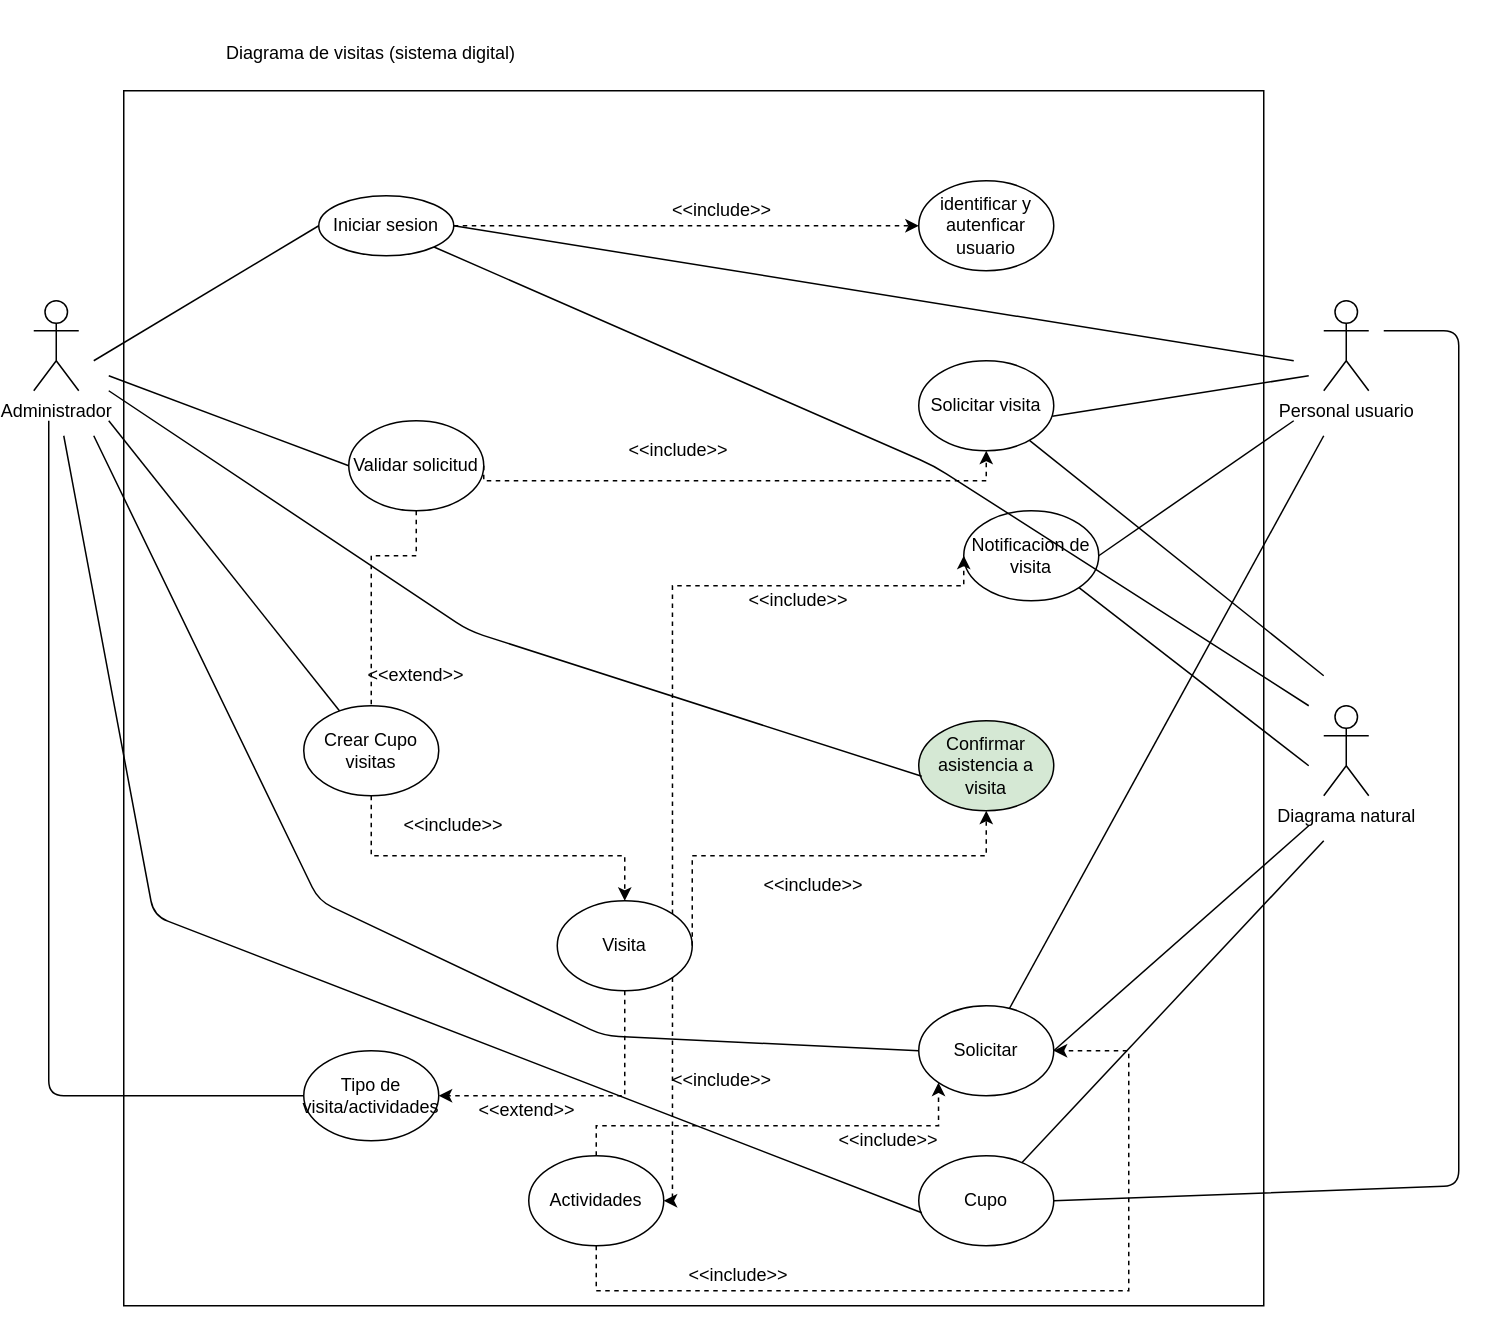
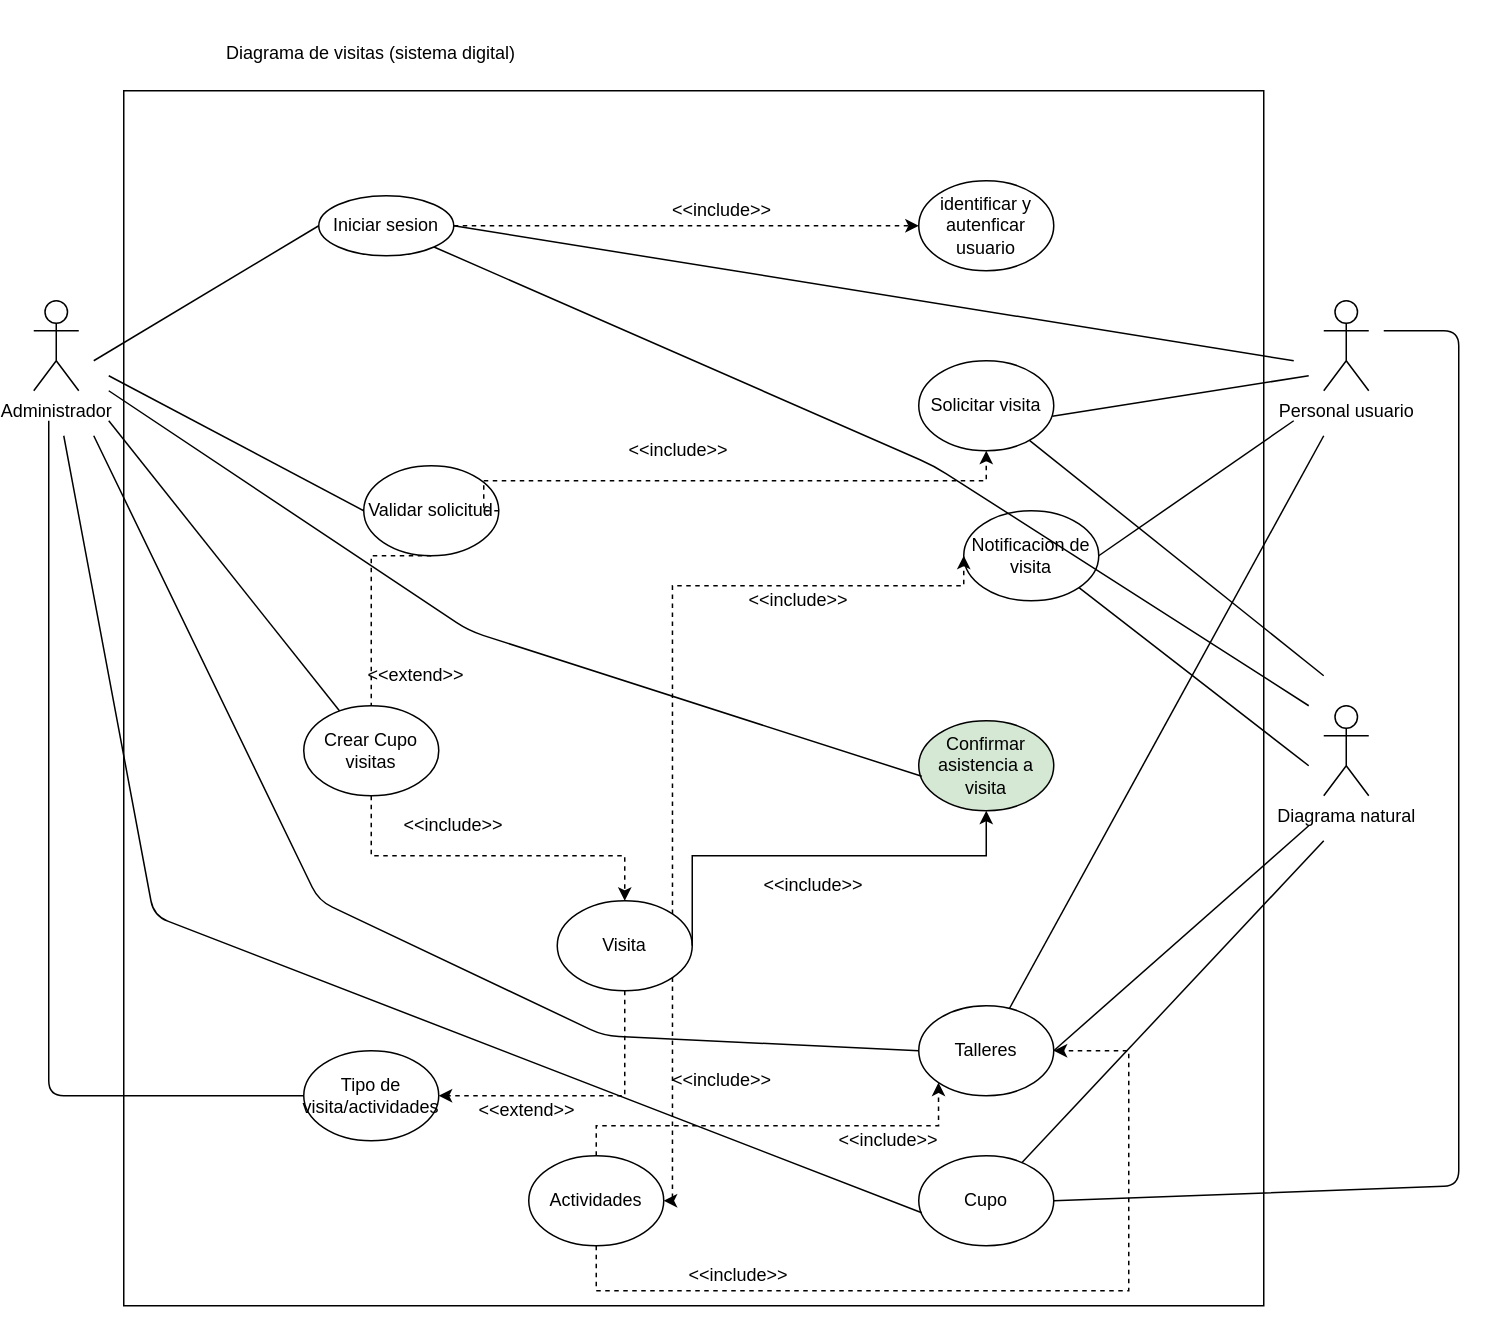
  <mxCell id="0" />
  <mxCell id="1" parent="0" />
  <mxCell id="2" value="" style="rounded=0;whiteSpace=wrap;html=1;" vertex="1" parent="1"><mxGeometry x="80" y="60" width="760" height="810" as="geometry" /></mxCell>
  <mxCell id="3" value="Administrador" style="shape=umlActor;verticalLabelPosition=bottom;verticalAlign=top;html=1;outlineConnect=0;" vertex="1" parent="1"><mxGeometry x="20" y="200" width="30" height="60" as="geometry" /></mxCell>
  <mxCell id="4" value="Personal usuario" style="shape=umlActor;verticalLabelPosition=bottom;verticalAlign=top;html=1;outlineConnect=0;" vertex="1" parent="1"><mxGeometry x="880" y="200" width="30" height="60" as="geometry" /></mxCell>
  <mxCell id="5" value="Diagrama natural" style="shape=umlActor;verticalLabelPosition=bottom;verticalAlign=top;html=1;outlineConnect=0;" vertex="1" parent="1"><mxGeometry x="880" y="470" width="30" height="60" as="geometry" /></mxCell>
  <mxCell id="6" value="Iniciar sesion" style="ellipse;whiteSpace=wrap;html=1;" vertex="1" parent="1"><mxGeometry x="210" y="130" width="90" height="40" as="geometry" /></mxCell>
  <mxCell id="7" value="identificar y autenficar usuario" style="ellipse;whiteSpace=wrap;html=1;" vertex="1" parent="1"><mxGeometry x="610" y="120" width="90" height="60" as="geometry" /></mxCell>
- <mxCell id="8" value="Validar solicitud" style="ellipse;whiteSpace=wrap;html=1;" vertex="1" parent="1"><mxGeometry x="230" y="280" width="90" height="60" as="geometry" /></mxCell>
+ <mxCell id="8" value="Validar solicitud" style="ellipse;whiteSpace=wrap;html=1;" vertex="1" parent="1"><mxGeometry x="240" y="310" width="90" height="60" as="geometry" /></mxCell>
  <mxCell id="9" value="Crear Cupo visitas" style="ellipse;whiteSpace=wrap;html=1;" vertex="1" parent="1"><mxGeometry x="200" y="470" width="90" height="60" as="geometry" /></mxCell>
  <mxCell id="10" value="Visita" style="ellipse;whiteSpace=wrap;html=1;" vertex="1" parent="1"><mxGeometry x="369" y="600" width="90" height="60" as="geometry" /></mxCell>
  <mxCell id="11" value="Solicitar visita" style="ellipse;whiteSpace=wrap;html=1;" vertex="1" parent="1"><mxGeometry x="610" y="240" width="90" height="60" as="geometry" /></mxCell>
  <mxCell id="12" value="Notificacion de visita" style="ellipse;whiteSpace=wrap;html=1;" vertex="1" parent="1"><mxGeometry x="640" y="340" width="90" height="60" as="geometry" /></mxCell>
  <mxCell id="13" value="Confirmar asistencia a visita" style="ellipse;whiteSpace=wrap;html=1;fillColor=#d5e8d4;" vertex="1" parent="1"><mxGeometry x="610" y="480" width="90" height="60" as="geometry" /></mxCell>
  <mxCell id="14" value="Tipo de visita/actividades" style="ellipse;whiteSpace=wrap;html=1;" vertex="1" parent="1"><mxGeometry x="200" y="700" width="90" height="60" as="geometry" /></mxCell>
  <mxCell id="15" value="Actividades" style="ellipse;whiteSpace=wrap;html=1;" vertex="1" parent="1"><mxGeometry x="350" y="770" width="90" height="60" as="geometry" /></mxCell>
- <mxCell id="16" value="Solicitar" style="ellipse;whiteSpace=wrap;html=1;" vertex="1" parent="1"><mxGeometry x="610" y="670" width="90" height="60" as="geometry" /></mxCell>
+ <mxCell id="16" value="Talleres" style="ellipse;whiteSpace=wrap;html=1;" vertex="1" parent="1"><mxGeometry x="610" y="670" width="90" height="60" as="geometry" /></mxCell>
  <mxCell id="17" value="Cupo" style="ellipse;whiteSpace=wrap;html=1;" vertex="1" parent="1"><mxGeometry x="610" y="770" width="90" height="60" as="geometry" /></mxCell>
  <mxCell id="18" value="" style="endArrow=none;html=1;exitX=0;exitY=0.5;exitDx=0;exitDy=0;" edge="1" parent="1" source="6"><mxGeometry width="50" height="50" relative="1" as="geometry"><mxPoint x="468.332" y="270.873" as="sourcePoint" /><mxPoint x="60" y="240" as="targetPoint" /></mxGeometry></mxCell>
  <mxCell id="19" value="" style="endArrow=none;html=1;exitX=0;exitY=0.5;exitDx=0;exitDy=0;" edge="1" parent="1" source="8"><mxGeometry width="50" height="50" relative="1" as="geometry"><mxPoint x="220" y="170" as="sourcePoint" /><mxPoint x="70" y="250" as="targetPoint" /></mxGeometry></mxCell>
  <mxCell id="20" value="Diagrama de visitas (sistema digital)" style="text;html=1;strokeColor=none;fillColor=none;align=center;verticalAlign=middle;whiteSpace=wrap;rounded=0;" vertex="1" parent="1"><mxGeometry x="140" width="210" height="30" as="geometry" y="20" /></mxCell>
  <mxCell id="21" value="" style="endArrow=none;html=1;" edge="1" parent="1" source="9"><mxGeometry width="50" height="50" relative="1" as="geometry"><mxPoint x="220" y="340" as="sourcePoint" /><mxPoint x="70" y="280" as="targetPoint" /></mxGeometry></mxCell>
  <mxCell id="22" value="" style="endArrow=none;html=1;" edge="1" parent="1" source="14"><mxGeometry width="50" height="50" relative="1" as="geometry"><mxPoint x="230" y="350" as="sourcePoint" /><mxPoint x="30" y="280" as="targetPoint" /><Array as="points"><mxPoint x="30" y="730" /></Array></mxGeometry></mxCell>
  <mxCell id="23" value="" style="endArrow=none;html=1;exitX=0.022;exitY=0.617;exitDx=0;exitDy=0;exitPerimeter=0;" edge="1" parent="1" source="13"><mxGeometry width="50" height="50" relative="1" as="geometry"><mxPoint x="240" y="360" as="sourcePoint" /><mxPoint x="70" y="260" as="targetPoint" /><Array as="points"><mxPoint x="310" y="420" /></Array></mxGeometry></mxCell>
  <mxCell id="24" value="" style="endArrow=none;html=1;exitX=0.022;exitY=0.633;exitDx=0;exitDy=0;exitPerimeter=0;" edge="1" parent="1" source="17"><mxGeometry width="50" height="50" relative="1" as="geometry"><mxPoint x="250" y="370" as="sourcePoint" /><mxPoint x="40" y="290" as="targetPoint" /><Array as="points"><mxPoint x="100" y="610" /></Array></mxGeometry></mxCell>
  <mxCell id="25" value="" style="endArrow=none;html=1;exitX=0;exitY=0.5;exitDx=0;exitDy=0;" edge="1" parent="1" source="16"><mxGeometry width="50" height="50" relative="1" as="geometry"><mxPoint x="260" y="380" as="sourcePoint" /><mxPoint x="60" y="290" as="targetPoint" /><Array as="points"><mxPoint x="400" y="690" /><mxPoint x="210" y="600" /></Array></mxGeometry></mxCell>
  <mxCell id="26" value="" style="endArrow=none;html=1;entryX=1;entryY=0.5;entryDx=0;entryDy=0;" edge="1" parent="1" target="6"><mxGeometry width="50" height="50" relative="1" as="geometry"><mxPoint x="860" y="240" as="sourcePoint" /><mxPoint x="390" y="300" as="targetPoint" /></mxGeometry></mxCell>
  <mxCell id="27" value="" style="endArrow=none;html=1;entryX=0.989;entryY=0.617;entryDx=0;entryDy=0;entryPerimeter=0;" edge="1" parent="1" target="11"><mxGeometry width="50" height="50" relative="1" as="geometry"><mxPoint x="870" y="250" as="sourcePoint" /><mxPoint x="310" y="170" as="targetPoint" /></mxGeometry></mxCell>
  <mxCell id="28" value="" style="endArrow=none;html=1;entryX=1;entryY=0.5;entryDx=0;entryDy=0;" edge="1" parent="1" target="12"><mxGeometry width="50" height="50" relative="1" as="geometry"><mxPoint x="860" y="280" as="sourcePoint" /><mxPoint x="320" y="180" as="targetPoint" /></mxGeometry></mxCell>
  <mxCell id="29" value="" style="endArrow=none;html=1;" edge="1" parent="1" target="16"><mxGeometry width="50" height="50" relative="1" as="geometry"><mxPoint x="880" y="290" as="sourcePoint" /><mxPoint x="330" y="190" as="targetPoint" /></mxGeometry></mxCell>
  <mxCell id="30" value="" style="endArrow=none;html=1;entryX=1;entryY=1;entryDx=0;entryDy=0;" edge="1" parent="1" target="12"><mxGeometry width="50" height="50" relative="1" as="geometry"><mxPoint x="870" y="510" as="sourcePoint" /><mxPoint x="680" y="400" as="targetPoint" /></mxGeometry></mxCell>
  <mxCell id="31" value="" style="endArrow=none;html=1;entryX=1;entryY=0.5;entryDx=0;entryDy=0;" edge="1" parent="1" target="17"><mxGeometry width="50" height="50" relative="1" as="geometry"><mxPoint x="920" y="220" as="sourcePoint" /><mxPoint x="350" y="210" as="targetPoint" /><Array as="points"><mxPoint x="970" y="220" /><mxPoint x="970" y="340" /><mxPoint x="970" y="420" /><mxPoint x="970" y="540" /><mxPoint x="970" y="790" /></Array></mxGeometry></mxCell>
  <mxCell id="32" value="" style="endArrow=none;html=1;entryX=1;entryY=0.5;entryDx=0;entryDy=0;" edge="1" parent="1" target="16"><mxGeometry width="50" height="50" relative="1" as="geometry"><mxPoint x="870" y="550" as="sourcePoint" /><mxPoint x="360" y="220" as="targetPoint" /></mxGeometry></mxCell>
  <mxCell id="33" value="" style="endArrow=none;html=1;" edge="1" parent="1" target="17"><mxGeometry width="50" height="50" relative="1" as="geometry"><mxPoint x="880" y="560" as="sourcePoint" /><mxPoint x="710" y="710" as="targetPoint" /></mxGeometry></mxCell>
  <mxCell id="34" style="edgeStyle=orthogonalEdgeStyle;orthogonalLoop=1;jettySize=auto;html=1;horizontal=1;jumpStyle=none;rounded=0;dashed=1;entryX=0;entryY=0.5;entryDx=0;entryDy=0;" edge="1" parent="1" source="6" target="7"><mxGeometry relative="1" as="geometry"><mxPoint x="380" y="120" as="sourcePoint" /><mxPoint x="551" y="120" as="targetPoint" /><Array as="points"><mxPoint x="380" y="150" /><mxPoint x="380" y="150" /></Array></mxGeometry></mxCell>
  <mxCell id="35" value="&amp;lt;&amp;lt;include&amp;gt;&amp;gt;" style="text;html=1;strokeColor=none;fillColor=none;align=center;verticalAlign=middle;whiteSpace=wrap;rounded=0;" vertex="1" parent="1"><mxGeometry x="459" y="130" width="40" height="20" as="geometry" /></mxCell>
  <mxCell id="36" value="" style="endArrow=none;html=1;exitX=1;exitY=1;exitDx=0;exitDy=0;" edge="1" parent="1" source="6"><mxGeometry width="50" height="50" relative="1" as="geometry"><mxPoint x="220" y="170" as="sourcePoint" /><mxPoint x="870" y="470" as="targetPoint" /><Array as="points"><mxPoint x="620" y="310" /></Array></mxGeometry></mxCell>
  <mxCell id="37" style="edgeStyle=orthogonalEdgeStyle;orthogonalLoop=1;jettySize=auto;html=1;horizontal=1;jumpStyle=none;rounded=0;dashed=1;entryX=0.5;entryY=1;entryDx=0;entryDy=0;exitX=1;exitY=0.5;exitDx=0;exitDy=0;" edge="1" parent="1" source="8" target="11"><mxGeometry relative="1" as="geometry"><mxPoint x="322.727" y="330.059" as="sourcePoint" /><mxPoint x="635.27" y="330" as="targetPoint" /><Array as="points"><mxPoint x="320" y="320" /><mxPoint x="655" y="320" /></Array></mxGeometry></mxCell>
  <mxCell id="38" value="&amp;lt;&amp;lt;include&amp;gt;&amp;gt;" style="text;html=1;strokeColor=none;fillColor=none;align=center;verticalAlign=middle;whiteSpace=wrap;rounded=0;" vertex="1" parent="1"><mxGeometry x="430" y="290" width="40" height="20" as="geometry" /></mxCell>
  <mxCell id="39" style="edgeStyle=orthogonalEdgeStyle;orthogonalLoop=1;jettySize=auto;html=1;horizontal=1;jumpStyle=none;rounded=0;dashed=1;exitX=0.5;exitY=1;exitDx=0;exitDy=0;endArrow=none;" edge="1" parent="1" source="8" target="9"><mxGeometry relative="1" as="geometry"><mxPoint x="307.457" y="160.059" as="sourcePoint" /><mxPoint x="620" y="160" as="targetPoint" /><Array as="points"><mxPoint x="275" y="370" /><mxPoint x="245" y="370" /></Array></mxGeometry></mxCell>
  <mxCell id="40" value="&amp;lt;&amp;lt;extend&amp;gt;&amp;gt;" style="text;html=1;strokeColor=none;fillColor=none;align=center;verticalAlign=middle;whiteSpace=wrap;rounded=0;" vertex="1" parent="1"><mxGeometry x="255" y="440" width="40" height="20" as="geometry" /></mxCell>
  <mxCell id="41" style="edgeStyle=orthogonalEdgeStyle;orthogonalLoop=1;jettySize=auto;html=1;horizontal=1;jumpStyle=none;rounded=0;dashed=1;exitX=0.5;exitY=1;exitDx=0;exitDy=0;" edge="1" parent="1" source="9"><mxGeometry relative="1" as="geometry"><mxPoint x="307.426" y="160" as="sourcePoint" /><mxPoint x="414" y="600" as="targetPoint" /><Array as="points"><mxPoint x="245" y="570" /><mxPoint x="414" y="570" /></Array></mxGeometry></mxCell>
  <mxCell id="42" value="&amp;lt;&amp;lt;include&amp;gt;&amp;gt;" style="text;html=1;strokeColor=none;fillColor=none;align=center;verticalAlign=middle;whiteSpace=wrap;rounded=0;" vertex="1" parent="1"><mxGeometry x="280" y="540" width="40" height="20" as="geometry" /></mxCell>
  <mxCell id="43" style="edgeStyle=orthogonalEdgeStyle;orthogonalLoop=1;jettySize=auto;html=1;horizontal=1;jumpStyle=none;rounded=0;dashed=1;entryX=1;entryY=0.5;entryDx=0;entryDy=0;exitX=0.5;exitY=1;exitDx=0;exitDy=0;" edge="1" parent="1" source="10" target="14"><mxGeometry relative="1" as="geometry"><mxPoint x="307.426" y="160" as="sourcePoint" /><mxPoint x="620" y="160" as="targetPoint" /><Array as="points"><mxPoint x="414" y="730" /></Array></mxGeometry></mxCell>
  <mxCell id="44" value="&amp;lt;&amp;lt;extend&amp;gt;&amp;gt;" style="text;html=1;strokeColor=none;fillColor=none;align=center;verticalAlign=middle;whiteSpace=wrap;rounded=0;" vertex="1" parent="1"><mxGeometry x="329" y="730" width="40" height="20" as="geometry" /></mxCell>
  <mxCell id="45" style="edgeStyle=orthogonalEdgeStyle;orthogonalLoop=1;jettySize=auto;html=1;horizontal=1;jumpStyle=none;rounded=0;dashed=1;entryX=1;entryY=0.5;entryDx=0;entryDy=0;exitX=1;exitY=1;exitDx=0;exitDy=0;" edge="1" parent="1" source="10" target="15"><mxGeometry relative="1" as="geometry"><mxPoint x="307.426" y="160" as="sourcePoint" /><mxPoint x="620" y="160" as="targetPoint" /><Array as="points"><mxPoint x="446" y="800" /></Array></mxGeometry></mxCell>
  <mxCell id="46" value="&amp;lt;&amp;lt;include&amp;gt;&amp;gt;" style="text;html=1;strokeColor=none;fillColor=none;align=center;verticalAlign=middle;whiteSpace=wrap;rounded=0;" vertex="1" parent="1"><mxGeometry x="459" y="710" width="40" height="20" as="geometry" /></mxCell>
  <mxCell id="47" style="edgeStyle=orthogonalEdgeStyle;orthogonalLoop=1;jettySize=auto;html=1;horizontal=1;jumpStyle=none;rounded=0;dashed=1;entryX=0;entryY=0.5;entryDx=0;entryDy=0;exitX=1;exitY=0;exitDx=0;exitDy=0;" edge="1" parent="1" source="10" target="12"><mxGeometry relative="1" as="geometry"><mxPoint x="307.426" y="160" as="sourcePoint" /><mxPoint x="620" y="160" as="targetPoint" /><Array as="points"><mxPoint x="446" y="390" /></Array></mxGeometry></mxCell>
  <mxCell id="48" value="&amp;lt;&amp;lt;include&amp;gt;&amp;gt;" style="text;html=1;strokeColor=none;fillColor=none;align=center;verticalAlign=middle;whiteSpace=wrap;rounded=0;" vertex="1" parent="1"><mxGeometry x="510" y="390" width="40" height="20" as="geometry" /></mxCell>
- <mxCell id="49" style="edgeStyle=orthogonalEdgeStyle;orthogonalLoop=1;jettySize=auto;html=1;horizontal=1;jumpStyle=none;rounded=0;dashed=1;entryX=0.5;entryY=1;entryDx=0;entryDy=0;exitX=1;exitY=0.5;exitDx=0;exitDy=0;" edge="1" parent="1" source="10" target="13"><mxGeometry relative="1" as="geometry"><mxPoint x="307.426" y="160" as="sourcePoint" /><mxPoint x="620" y="160" as="targetPoint" /><Array as="points"><mxPoint x="459" y="570" /><mxPoint x="655" y="570" /></Array></mxGeometry></mxCell>
+ <mxCell id="49" style="edgeStyle=orthogonalEdgeStyle;orthogonalLoop=1;jettySize=auto;html=1;horizontal=1;jumpStyle=none;rounded=0;dashed=0;entryX=0.5;entryY=1;entryDx=0;entryDy=0;exitX=1;exitY=0.5;exitDx=0;exitDy=0;" edge="1" parent="1" source="10" target="13"><mxGeometry relative="1" as="geometry"><mxPoint x="307.426" y="160" as="sourcePoint" /><mxPoint x="620" y="160" as="targetPoint" /><Array as="points"><mxPoint x="459" y="570" /><mxPoint x="655" y="570" /></Array></mxGeometry></mxCell>
  <mxCell id="50" value="&amp;lt;&amp;lt;include&amp;gt;&amp;gt;" style="text;html=1;strokeColor=none;fillColor=none;align=center;verticalAlign=middle;whiteSpace=wrap;rounded=0;" vertex="1" parent="1"><mxGeometry x="520" y="580" width="40" height="20" as="geometry" /></mxCell>
  <mxCell id="51" style="edgeStyle=orthogonalEdgeStyle;orthogonalLoop=1;jettySize=auto;html=1;horizontal=1;jumpStyle=none;rounded=0;dashed=1;" edge="1" parent="1" source="15" target="16"><mxGeometry relative="1" as="geometry"><mxPoint x="307.426" y="160" as="sourcePoint" /><mxPoint x="620" y="160" as="targetPoint" /><Array as="points"><mxPoint x="395" y="860" /><mxPoint x="750" y="860" /><mxPoint x="750" y="700" /></Array></mxGeometry></mxCell>
  <mxCell id="52" value="&amp;lt;&amp;lt;include&amp;gt;&amp;gt;" style="text;html=1;strokeColor=none;fillColor=none;align=center;verticalAlign=middle;whiteSpace=wrap;rounded=0;" vertex="1" parent="1"><mxGeometry x="470" y="840" width="40" height="20" as="geometry" /></mxCell>
  <mxCell id="53" style="edgeStyle=orthogonalEdgeStyle;orthogonalLoop=1;jettySize=auto;html=1;horizontal=1;jumpStyle=none;rounded=0;dashed=1;entryX=0;entryY=1;entryDx=0;entryDy=0;" edge="1" parent="1" source="15" target="16"><mxGeometry relative="1" as="geometry"><mxPoint x="307.426" y="160" as="sourcePoint" /><mxPoint x="620" y="160" as="targetPoint" /><Array as="points"><mxPoint x="395" y="750" /><mxPoint x="623" y="750" /></Array></mxGeometry></mxCell>
  <mxCell id="54" value="&amp;lt;&amp;lt;include&amp;gt;&amp;gt;" style="text;html=1;strokeColor=none;fillColor=none;align=center;verticalAlign=middle;whiteSpace=wrap;rounded=0;" vertex="1" parent="1"><mxGeometry x="570" y="750" width="40" height="20" as="geometry" /></mxCell>
  <mxCell id="55" value="" style="endArrow=none;html=1;" edge="1" parent="1" target="11"><mxGeometry width="50" height="50" relative="1" as="geometry"><mxPoint x="880" y="450" as="sourcePoint" /><mxPoint x="1010" y="300" as="targetPoint" /></mxGeometry></mxCell>
